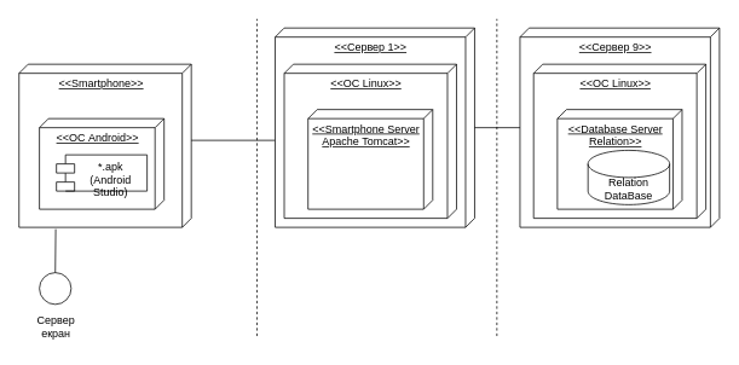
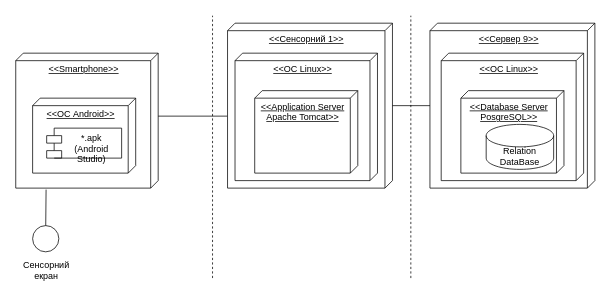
  <mxCell id="0" />
  <mxCell id="1" parent="0" />
  <mxCell id="2" value="" style="group" vertex="1" connectable="0" parent="1"><mxGeometry x="20.5" y="300" width="80" height="80" as="geometry" /></mxCell>
  <mxCell id="3" value="" style="ellipse;whiteSpace=wrap;html=1;aspect=fixed;" vertex="1" parent="2"><mxGeometry x="22.5" width="35" height="35" as="geometry" /></mxCell>
- <mxCell id="4" value="Сервер&lt;br&gt;екран" style="text;html=1;align=center;verticalAlign=middle;resizable=0;points=[];autosize=1;strokeColor=none;fillColor=none;" vertex="1" parent="2"><mxGeometry y="40" width="80" height="40" as="geometry" /></mxCell>
+ <mxCell id="4" value="Сенсорний&lt;br&gt;екран" style="text;html=1;align=center;verticalAlign=middle;resizable=0;points=[];autosize=1;strokeColor=none;fillColor=none;" vertex="1" parent="2"><mxGeometry y="40" width="80" height="40" as="geometry" /></mxCell>
  <mxCell id="5" value="&amp;lt;&amp;lt;Smartphone&amp;gt;&amp;gt;" style="verticalAlign=top;align=center;spacingTop=8;spacingLeft=2;spacingRight=12;shape=cube;size=10;direction=south;fontStyle=4;html=1;" vertex="1" parent="1"><mxGeometry x="20.5" y="70" width="190" height="180" as="geometry" /></mxCell>
  <mxCell id="6" value="&amp;lt;&amp;lt;ОС Android&amp;gt;&amp;gt;" style="verticalAlign=top;align=center;spacingTop=8;spacingLeft=2;spacingRight=12;shape=cube;size=10;direction=south;fontStyle=4;html=1;" vertex="1" parent="1"><mxGeometry x="43" y="130" width="137.5" height="100" as="geometry" /></mxCell>
  <mxCell id="7" value="*.apk&#10;(Android &#10;Studio)" style="shape=module;align=left;spacingLeft=20;align=center;verticalAlign=top;" vertex="1" parent="1"><mxGeometry x="61.75" y="170" width="100" height="40" as="geometry" /></mxCell>
  <mxCell id="8" value="" style="line;strokeWidth=1;fillColor=none;align=left;verticalAlign=middle;spacingTop=-1;spacingLeft=3;spacingRight=3;rotatable=0;labelPosition=right;points=[];portConstraint=eastwest;strokeColor=inherit;" vertex="1" parent="1"><mxGeometry x="210.5" y="150" width="92.5" height="8" as="geometry" /></mxCell>
  <mxCell id="9" value="" style="endArrow=none;html=1;rounded=0;entryX=1.011;entryY=0.787;entryDx=0;entryDy=0;entryPerimeter=0;exitX=0.5;exitY=0;exitDx=0;exitDy=0;" edge="1" parent="1" source="3" target="5"><mxGeometry width="50" height="50" relative="1" as="geometry"><mxPoint x="253" y="160" as="sourcePoint" /><mxPoint x="303" y="110" as="targetPoint" /></mxGeometry></mxCell>
  <mxCell id="10" value="" style="endArrow=none;dashed=1;html=1;rounded=0;" edge="1" parent="1"><mxGeometry width="50" height="50" relative="1" as="geometry"><mxPoint x="283" y="370" as="sourcePoint" /><mxPoint x="283" y="20" as="targetPoint" /></mxGeometry></mxCell>
- <mxCell id="11" value="&amp;lt;&amp;lt;Сервер 1&amp;gt;&amp;gt;" style="verticalAlign=top;align=center;spacingTop=8;spacingLeft=2;spacingRight=12;shape=cube;size=10;direction=south;fontStyle=4;html=1;" vertex="1" parent="1"><mxGeometry x="303" y="30" width="220" height="220" as="geometry" /></mxCell>
+ <mxCell id="11" value="&amp;lt;&amp;lt;Сенсорний 1&amp;gt;&amp;gt;" style="verticalAlign=top;align=center;spacingTop=8;spacingLeft=2;spacingRight=12;shape=cube;size=10;direction=south;fontStyle=4;html=1;" vertex="1" parent="1"><mxGeometry x="303" y="30" width="220" height="220" as="geometry" /></mxCell>
  <mxCell id="12" value="&amp;lt;&amp;lt;Сервер 9&amp;gt;&amp;gt;" style="verticalAlign=top;align=center;spacingTop=8;spacingLeft=2;spacingRight=12;shape=cube;size=10;direction=south;fontStyle=4;html=1;" vertex="1" parent="1"><mxGeometry x="573" y="30" width="220" height="220" as="geometry" /></mxCell>
  <mxCell id="13" value="" style="line;strokeWidth=1;fillColor=none;align=left;verticalAlign=middle;spacingTop=-1;spacingLeft=3;spacingRight=3;rotatable=0;labelPosition=right;points=[];portConstraint=eastwest;strokeColor=inherit;" vertex="1" parent="1"><mxGeometry x="523" y="136" width="50" height="8" as="geometry" /></mxCell>
  <mxCell id="14" value="&amp;lt;&amp;lt;ОС Linux&amp;gt;&amp;gt;" style="verticalAlign=top;align=center;spacingTop=8;spacingLeft=2;spacingRight=12;shape=cube;size=10;direction=south;fontStyle=4;html=1;" vertex="1" parent="1"><mxGeometry x="313" y="70" width="190" height="170" as="geometry" /></mxCell>
- <mxCell id="15" value="&amp;lt;&amp;lt;Smartphone Server &lt;br&gt;Apache Tomcat&amp;gt;&amp;gt;" style="verticalAlign=top;align=center;spacingTop=8;spacingLeft=2;spacingRight=12;shape=cube;size=10;direction=south;fontStyle=4;html=1;" vertex="1" parent="1"><mxGeometry x="339.25" y="120" width="137.5" height="110" as="geometry" /></mxCell>
+ <mxCell id="15" value="&amp;lt;&amp;lt;Application Server &lt;br&gt;Apache Tomcat&amp;gt;&amp;gt;" style="verticalAlign=top;align=center;spacingTop=8;spacingLeft=2;spacingRight=12;shape=cube;size=10;direction=south;fontStyle=4;html=1;" vertex="1" parent="1"><mxGeometry x="339.25" y="120" width="137.5" height="110" as="geometry" /></mxCell>
  <mxCell id="16" value="&amp;lt;&amp;lt;ОС Linux&amp;gt;&amp;gt;" style="verticalAlign=top;align=center;spacingTop=8;spacingLeft=2;spacingRight=12;shape=cube;size=10;direction=south;fontStyle=4;html=1;" vertex="1" parent="1"><mxGeometry x="588" y="70" width="190" height="170" as="geometry" /></mxCell>
- <mxCell id="17" value="&amp;lt;&amp;lt;Database Server&lt;br&gt;Relation&amp;gt;&amp;gt;" style="verticalAlign=top;align=center;spacingTop=8;spacingLeft=2;spacingRight=12;shape=cube;size=10;direction=south;fontStyle=4;html=1;" vertex="1" parent="1"><mxGeometry x="614.25" y="120" width="137.5" height="110" as="geometry" /></mxCell>
+ <mxCell id="17" value="&amp;lt;&amp;lt;Database Server&lt;br&gt;PosgreSQL&amp;gt;&amp;gt;" style="verticalAlign=top;align=center;spacingTop=8;spacingLeft=2;spacingRight=12;shape=cube;size=10;direction=south;fontStyle=4;html=1;" vertex="1" parent="1"><mxGeometry x="614.25" y="120" width="137.5" height="110" as="geometry" /></mxCell>
  <mxCell id="18" value="" style="endArrow=none;dashed=1;html=1;rounded=0;" edge="1" parent="1"><mxGeometry width="50" height="50" relative="1" as="geometry"><mxPoint x="547.5" y="370" as="sourcePoint" /><mxPoint x="547.5" y="20" as="targetPoint" /></mxGeometry></mxCell>
  <mxCell id="19" value="Relation DataBase" style="shape=cylinder3;whiteSpace=wrap;html=1;boundedLbl=1;backgroundOutline=1;size=15;" vertex="1" parent="1"><mxGeometry x="648" y="165" width="90" height="60" as="geometry" /></mxCell>
